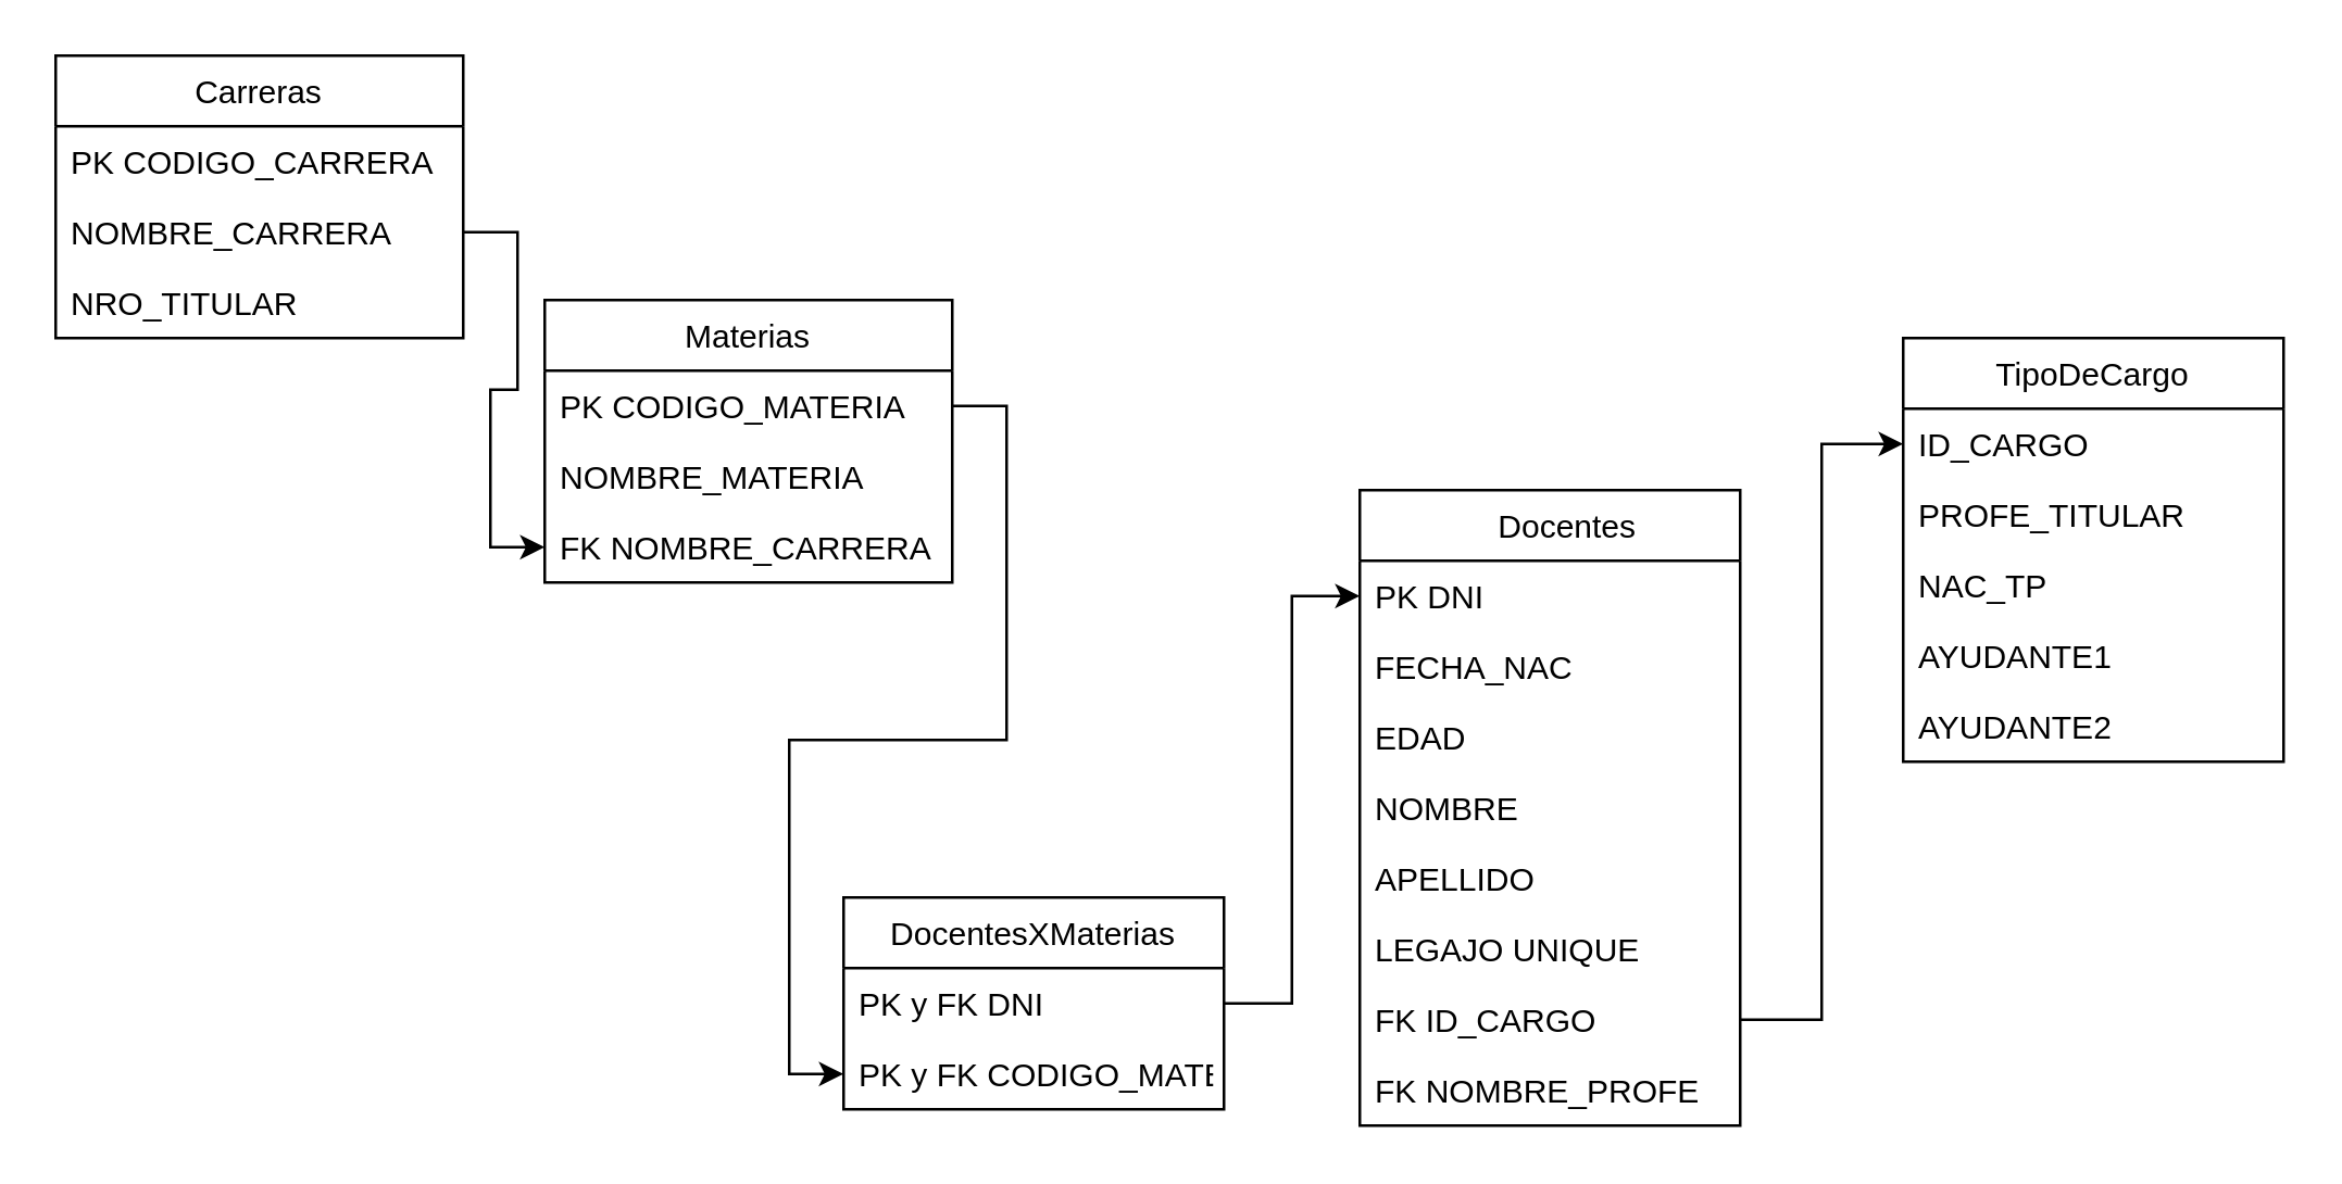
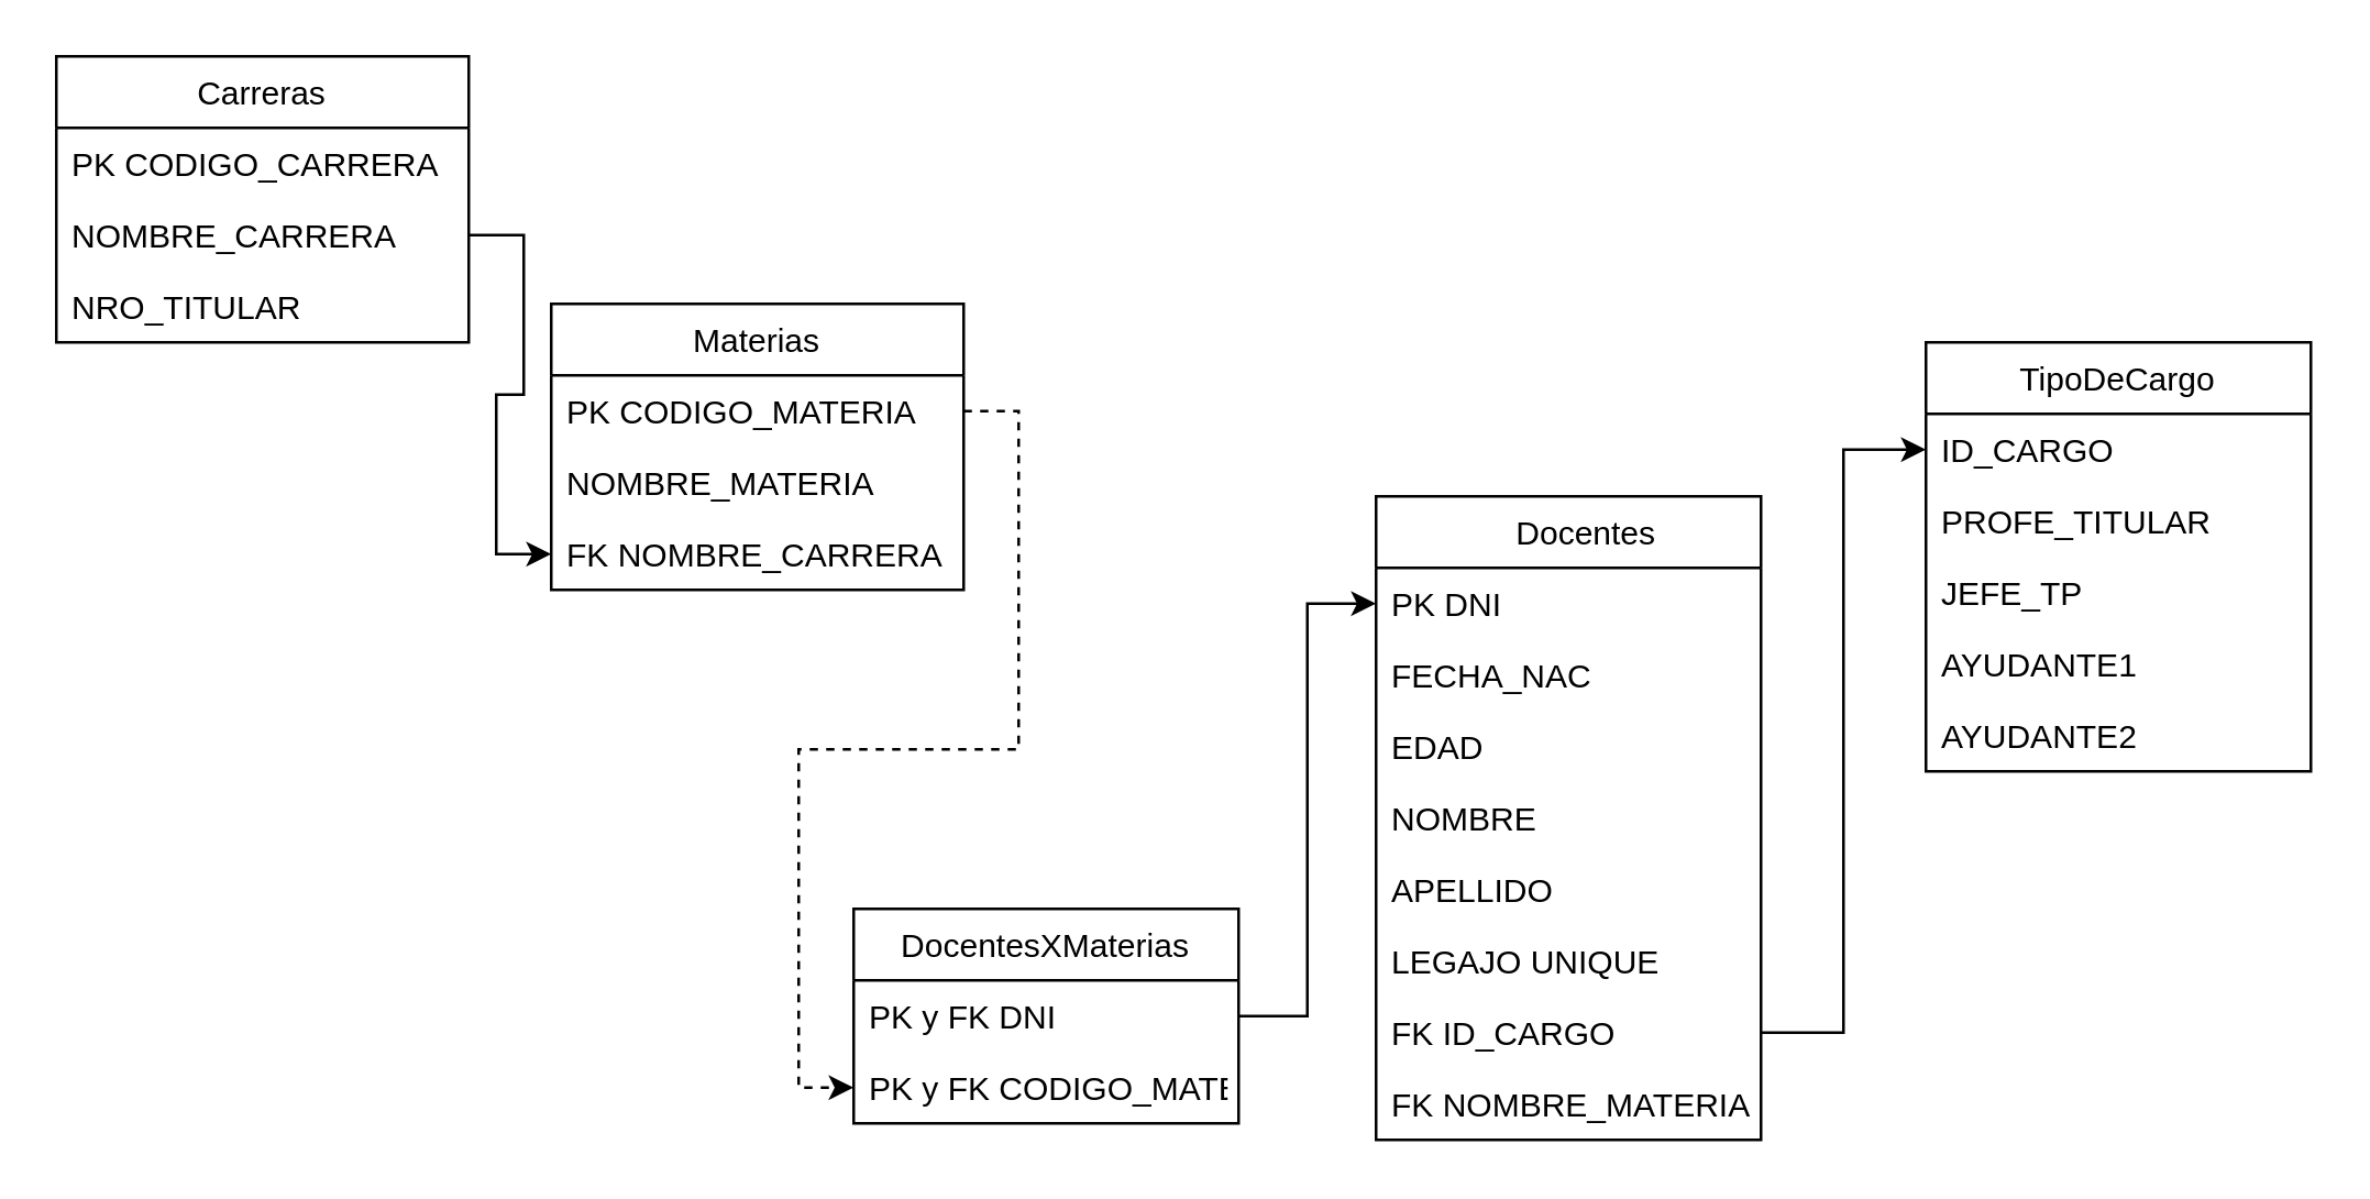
  <mxCell id="0" />
  <mxCell id="1" parent="0" />
  <mxCell id="2" value="Carreras" style="swimlane;fontStyle=0;childLayout=stackLayout;horizontal=1;startSize=26;fillColor=none;horizontalStack=0;resizeParent=1;resizeParentMax=0;resizeLast=0;collapsible=1;marginBottom=0;" parent="1" vertex="1"><mxGeometry x="20" y="20" width="150" height="104" as="geometry" /></mxCell>
  <mxCell id="3" value="PK CODIGO_CARRERA" style="text;strokeColor=none;fillColor=none;align=left;verticalAlign=top;spacingLeft=4;spacingRight=4;overflow=hidden;rotatable=0;points=[[0,0.5],[1,0.5]];portConstraint=eastwest;" parent="2" vertex="1"><mxGeometry y="26" width="150" height="26" as="geometry" /></mxCell>
  <mxCell id="4" value="NOMBRE_CARRERA" style="text;strokeColor=none;fillColor=none;align=left;verticalAlign=top;spacingLeft=4;spacingRight=4;overflow=hidden;rotatable=0;points=[[0,0.5],[1,0.5]];portConstraint=eastwest;" parent="2" vertex="1"><mxGeometry y="52" width="150" height="26" as="geometry" /></mxCell>
  <mxCell id="5" value="NRO_TITULAR" style="text;strokeColor=none;fillColor=none;align=left;verticalAlign=top;spacingLeft=4;spacingRight=4;overflow=hidden;rotatable=0;points=[[0,0.5],[1,0.5]];portConstraint=eastwest;" parent="2" vertex="1"><mxGeometry y="78" width="150" height="26" as="geometry" /></mxCell>
  <mxCell id="6" value="Materias" style="swimlane;fontStyle=0;childLayout=stackLayout;horizontal=1;startSize=26;fillColor=none;horizontalStack=0;resizeParent=1;resizeParentMax=0;resizeLast=0;collapsible=1;marginBottom=0;" parent="1" vertex="1"><mxGeometry x="200" y="110" width="150" height="104" as="geometry" /></mxCell>
  <mxCell id="7" value="PK CODIGO_MATERIA" style="text;strokeColor=none;fillColor=none;align=left;verticalAlign=top;spacingLeft=4;spacingRight=4;overflow=hidden;rotatable=0;points=[[0,0.5],[1,0.5]];portConstraint=eastwest;" parent="6" vertex="1"><mxGeometry y="26" width="150" height="26" as="geometry" /></mxCell>
  <mxCell id="8" value="NOMBRE_MATERIA" style="text;strokeColor=none;fillColor=none;align=left;verticalAlign=top;spacingLeft=4;spacingRight=4;overflow=hidden;rotatable=0;points=[[0,0.5],[1,0.5]];portConstraint=eastwest;" parent="6" vertex="1"><mxGeometry y="52" width="150" height="26" as="geometry" /></mxCell>
  <mxCell id="9" value="FK NOMBRE_CARRERA" style="text;strokeColor=none;fillColor=none;align=left;verticalAlign=top;spacingLeft=4;spacingRight=4;overflow=hidden;rotatable=0;points=[[0,0.5],[1,0.5]];portConstraint=eastwest;" parent="6" vertex="1"><mxGeometry y="78" width="150" height="26" as="geometry" /></mxCell>
  <mxCell id="10" value="DocentesXMaterias" style="swimlane;fontStyle=0;childLayout=stackLayout;horizontal=1;startSize=26;fillColor=none;horizontalStack=0;resizeParent=1;resizeParentMax=0;resizeLast=0;collapsible=1;marginBottom=0;" parent="1" vertex="1"><mxGeometry x="310" y="330" width="140" height="78" as="geometry" /></mxCell>
  <mxCell id="11" value="PK y FK DNI" style="text;strokeColor=none;fillColor=none;align=left;verticalAlign=top;spacingLeft=4;spacingRight=4;overflow=hidden;rotatable=0;points=[[0,0.5],[1,0.5]];portConstraint=eastwest;" parent="10" vertex="1"><mxGeometry y="26" width="140" height="26" as="geometry" /></mxCell>
  <mxCell id="12" value="PK y FK CODIGO_MATERIA" style="text;strokeColor=none;fillColor=none;align=left;verticalAlign=top;spacingLeft=4;spacingRight=4;overflow=hidden;rotatable=0;points=[[0,0.5],[1,0.5]];portConstraint=eastwest;" parent="10" vertex="1"><mxGeometry y="52" width="140" height="26" as="geometry" /></mxCell>
  <mxCell id="13" value="    Docentes" style="swimlane;fontStyle=0;childLayout=stackLayout;horizontal=1;startSize=26;fillColor=none;horizontalStack=0;resizeParent=1;resizeParentMax=0;resizeLast=0;collapsible=1;marginBottom=0;" parent="1" vertex="1"><mxGeometry x="500" y="180" width="140" height="234" as="geometry" /></mxCell>
  <mxCell id="14" value="PK DNI" style="text;strokeColor=none;fillColor=none;align=left;verticalAlign=top;spacingLeft=4;spacingRight=4;overflow=hidden;rotatable=0;points=[[0,0.5],[1,0.5]];portConstraint=eastwest;" parent="13" vertex="1"><mxGeometry y="26" width="140" height="26" as="geometry" /></mxCell>
  <mxCell id="15" value="FECHA_NAC " style="text;strokeColor=none;fillColor=none;align=left;verticalAlign=top;spacingLeft=4;spacingRight=4;overflow=hidden;rotatable=0;points=[[0,0.5],[1,0.5]];portConstraint=eastwest;" parent="13" vertex="1"><mxGeometry y="52" width="140" height="26" as="geometry" /></mxCell>
  <mxCell id="16" value="EDAD" style="text;strokeColor=none;fillColor=none;align=left;verticalAlign=top;spacingLeft=4;spacingRight=4;overflow=hidden;rotatable=0;points=[[0,0.5],[1,0.5]];portConstraint=eastwest;" parent="13" vertex="1"><mxGeometry y="78" width="140" height="26" as="geometry" /></mxCell>
  <mxCell id="17" value="NOMBRE" style="text;strokeColor=none;fillColor=none;align=left;verticalAlign=top;spacingLeft=4;spacingRight=4;overflow=hidden;rotatable=0;points=[[0,0.5],[1,0.5]];portConstraint=eastwest;" parent="13" vertex="1"><mxGeometry y="104" width="140" height="26" as="geometry" /></mxCell>
  <mxCell id="18" value="APELLIDO" style="text;strokeColor=none;fillColor=none;align=left;verticalAlign=top;spacingLeft=4;spacingRight=4;overflow=hidden;rotatable=0;points=[[0,0.5],[1,0.5]];portConstraint=eastwest;" parent="13" vertex="1"><mxGeometry y="130" width="140" height="26" as="geometry" /></mxCell>
  <mxCell id="19" value="LEGAJO UNIQUE" style="text;strokeColor=none;fillColor=none;align=left;verticalAlign=top;spacingLeft=4;spacingRight=4;overflow=hidden;rotatable=0;points=[[0,0.5],[1,0.5]];portConstraint=eastwest;" parent="13" vertex="1"><mxGeometry y="156" width="140" height="26" as="geometry" /></mxCell>
  <mxCell id="20" value="FK ID_CARGO" style="text;strokeColor=none;fillColor=none;align=left;verticalAlign=top;spacingLeft=4;spacingRight=4;overflow=hidden;rotatable=0;points=[[0,0.5],[1,0.5]];portConstraint=eastwest;" vertex="1" parent="13"><mxGeometry y="182" width="140" height="26" as="geometry" /></mxCell>
- <mxCell id="21" value="FK NOMBRE_PROFE" style="text;strokeColor=none;fillColor=none;align=left;verticalAlign=top;spacingLeft=4;spacingRight=4;overflow=hidden;rotatable=0;points=[[0,0.5],[1,0.5]];portConstraint=eastwest;" parent="13" vertex="1"><mxGeometry y="208" width="140" height="26" as="geometry" /></mxCell>
+ <mxCell id="21" value="FK NOMBRE_MATERIA" style="text;strokeColor=none;fillColor=none;align=left;verticalAlign=top;spacingLeft=4;spacingRight=4;overflow=hidden;rotatable=0;points=[[0,0.5],[1,0.5]];portConstraint=eastwest;" parent="13" vertex="1"><mxGeometry y="208" width="140" height="26" as="geometry" /></mxCell>
  <mxCell id="22" style="edgeStyle=orthogonalEdgeStyle;rounded=0;orthogonalLoop=1;jettySize=auto;html=1;" parent="1" source="4" target="9" edge="1"><mxGeometry relative="1" as="geometry" /></mxCell>
  <mxCell id="23" style="edgeStyle=orthogonalEdgeStyle;rounded=0;orthogonalLoop=1;jettySize=auto;html=1;" parent="1" source="11" target="14" edge="1"><mxGeometry relative="1" as="geometry" /></mxCell>
  <mxCell id="24" value="TipoDeCargo" style="swimlane;fontStyle=0;childLayout=stackLayout;horizontal=1;startSize=26;fillColor=none;horizontalStack=0;resizeParent=1;resizeParentMax=0;resizeLast=0;collapsible=1;marginBottom=0;" parent="1" vertex="1"><mxGeometry x="700" y="124" width="140" height="156" as="geometry" /></mxCell>
  <mxCell id="25" value="ID_CARGO" style="text;strokeColor=none;fillColor=none;align=left;verticalAlign=top;spacingLeft=4;spacingRight=4;overflow=hidden;rotatable=0;points=[[0,0.5],[1,0.5]];portConstraint=eastwest;" vertex="1" parent="24"><mxGeometry y="26" width="140" height="26" as="geometry" /></mxCell>
  <mxCell id="26" value="PROFE_TITULAR" style="text;strokeColor=none;fillColor=none;align=left;verticalAlign=top;spacingLeft=4;spacingRight=4;overflow=hidden;rotatable=0;points=[[0,0.5],[1,0.5]];portConstraint=eastwest;" parent="24" vertex="1"><mxGeometry y="52" width="140" height="26" as="geometry" /></mxCell>
- <mxCell id="27" value="NAC_TP" style="text;strokeColor=none;fillColor=none;align=left;verticalAlign=top;spacingLeft=4;spacingRight=4;overflow=hidden;rotatable=0;points=[[0,0.5],[1,0.5]];portConstraint=eastwest;" parent="24" vertex="1"><mxGeometry y="78" width="140" height="26" as="geometry" /></mxCell>
+ <mxCell id="27" value="JEFE_TP" style="text;strokeColor=none;fillColor=none;align=left;verticalAlign=top;spacingLeft=4;spacingRight=4;overflow=hidden;rotatable=0;points=[[0,0.5],[1,0.5]];portConstraint=eastwest;" parent="24" vertex="1"><mxGeometry y="78" width="140" height="26" as="geometry" /></mxCell>
  <mxCell id="28" value="AYUDANTE1" style="text;strokeColor=none;fillColor=none;align=left;verticalAlign=top;spacingLeft=4;spacingRight=4;overflow=hidden;rotatable=0;points=[[0,0.5],[1,0.5]];portConstraint=eastwest;" parent="24" vertex="1"><mxGeometry y="104" width="140" height="26" as="geometry" /></mxCell>
  <mxCell id="29" value="AYUDANTE2" style="text;strokeColor=none;fillColor=none;align=left;verticalAlign=top;spacingLeft=4;spacingRight=4;overflow=hidden;rotatable=0;points=[[0,0.5],[1,0.5]];portConstraint=eastwest;" parent="24" vertex="1"><mxGeometry y="130" width="140" height="26" as="geometry" /></mxCell>
- <mxCell id="30" style="edgeStyle=orthogonalEdgeStyle;rounded=0;orthogonalLoop=1;jettySize=auto;html=1;" parent="1" source="7" target="12" edge="1"><mxGeometry relative="1" as="geometry" /></mxCell>
+ <mxCell id="30" style="edgeStyle=orthogonalEdgeStyle;rounded=0;orthogonalLoop=1;jettySize=auto;html=1;dashed=1;" parent="1" source="7" target="12" edge="1"><mxGeometry relative="1" as="geometry" /></mxCell>
  <mxCell id="31" style="edgeStyle=orthogonalEdgeStyle;rounded=0;orthogonalLoop=1;jettySize=auto;html=1;" edge="1" parent="1" source="20" target="25"><mxGeometry relative="1" as="geometry" /></mxCell>
